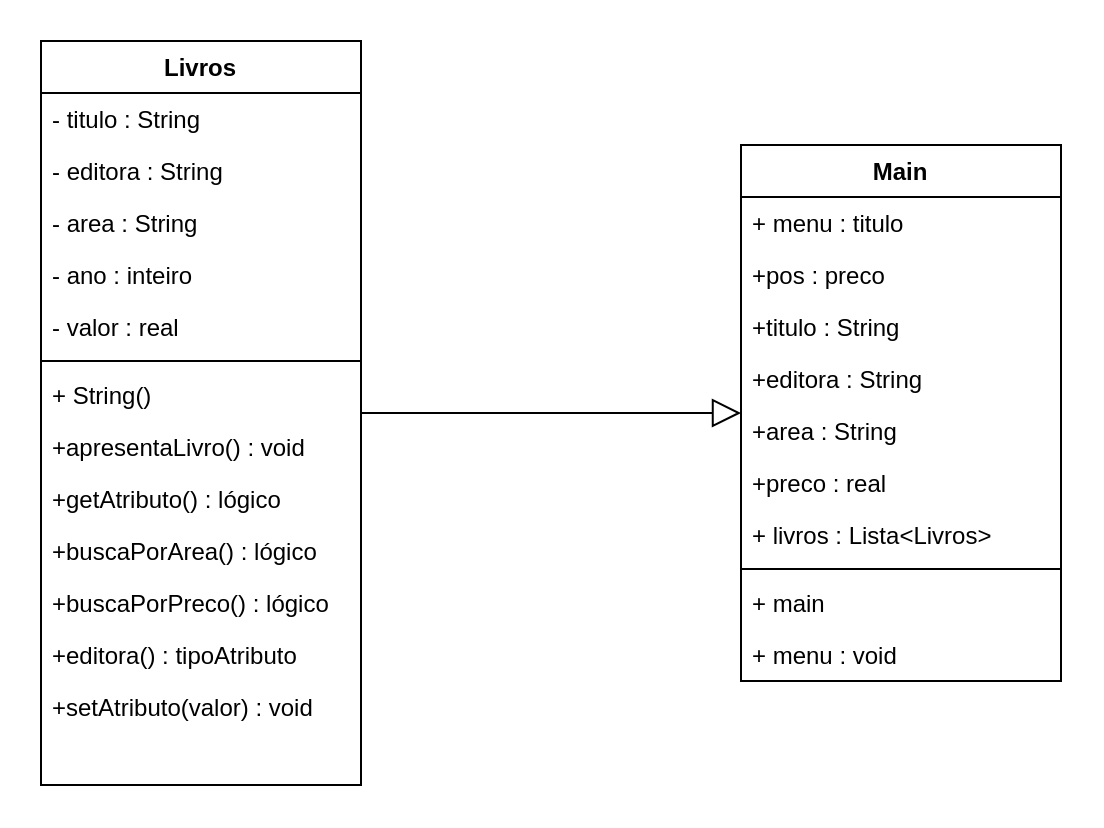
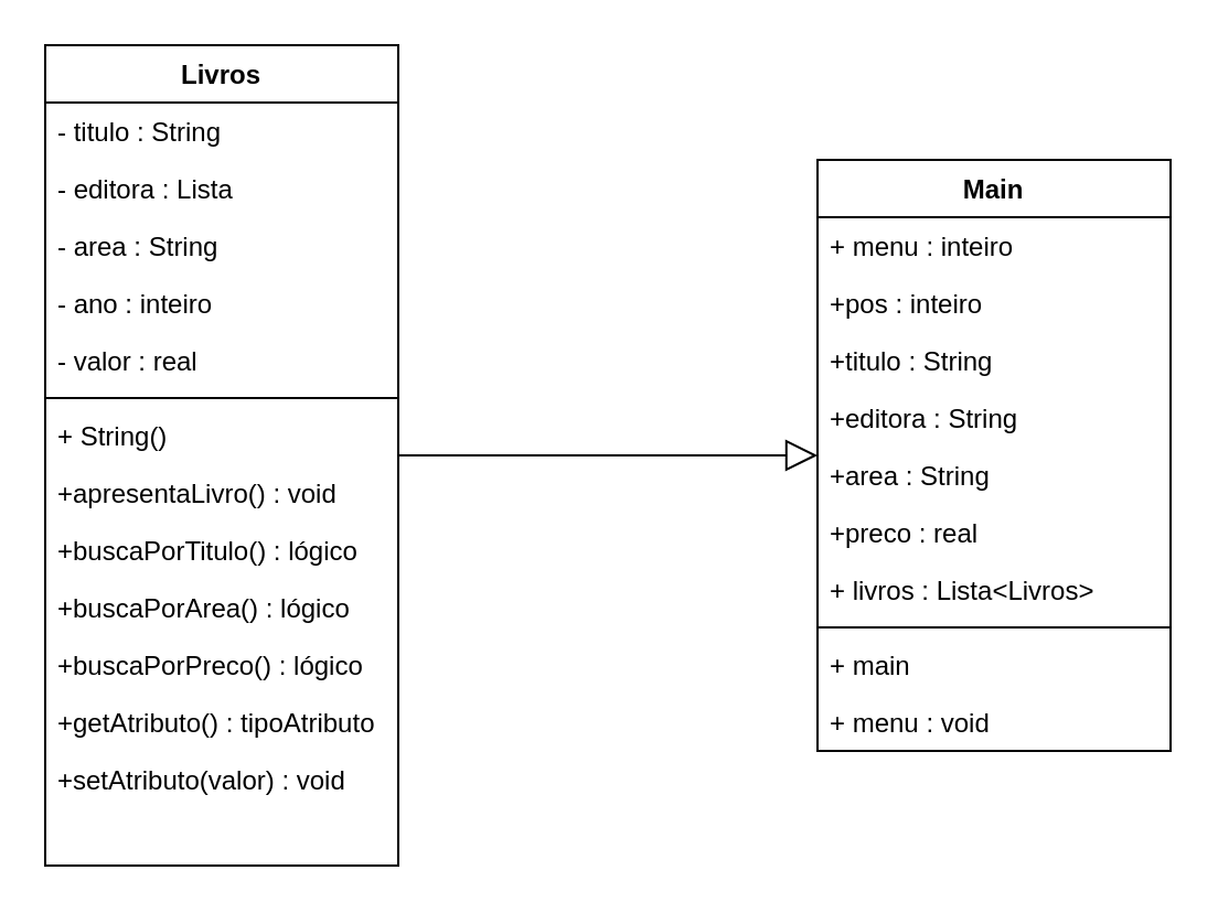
  <mxCell id="0" />
  <mxCell id="1" parent="0" />
  <mxCell id="2" value="Livros" style="swimlane;fontStyle=1;align=center;verticalAlign=top;childLayout=stackLayout;horizontal=1;startSize=26;horizontalStack=0;resizeParent=1;resizeParentMax=0;resizeLast=0;collapsible=1;marginBottom=0;" vertex="1" parent="1"><mxGeometry x="20" y="20" width="160" height="372" as="geometry" /></mxCell>
  <mxCell id="3" value="- titulo : String" style="text;strokeColor=none;fillColor=none;align=left;verticalAlign=top;spacingLeft=4;spacingRight=4;overflow=hidden;rotatable=0;points=[[0,0.5],[1,0.5]];portConstraint=eastwest;" vertex="1" parent="2"><mxGeometry y="26" width="160" height="26" as="geometry" /></mxCell>
- <mxCell id="4" value="- editora : String" style="text;strokeColor=none;fillColor=none;align=left;verticalAlign=top;spacingLeft=4;spacingRight=4;overflow=hidden;rotatable=0;points=[[0,0.5],[1,0.5]];portConstraint=eastwest;" vertex="1" parent="2"><mxGeometry y="52" width="160" height="26" as="geometry" /></mxCell>
+ <mxCell id="4" value="- editora : Lista" style="text;strokeColor=none;fillColor=none;align=left;verticalAlign=top;spacingLeft=4;spacingRight=4;overflow=hidden;rotatable=0;points=[[0,0.5],[1,0.5]];portConstraint=eastwest;" vertex="1" parent="2"><mxGeometry y="52" width="160" height="26" as="geometry" /></mxCell>
  <mxCell id="5" value="- area : String" style="text;strokeColor=none;fillColor=none;align=left;verticalAlign=top;spacingLeft=4;spacingRight=4;overflow=hidden;rotatable=0;points=[[0,0.5],[1,0.5]];portConstraint=eastwest;" vertex="1" parent="2"><mxGeometry y="78" width="160" height="26" as="geometry" /></mxCell>
  <mxCell id="6" value="- ano : inteiro" style="text;strokeColor=none;fillColor=none;align=left;verticalAlign=top;spacingLeft=4;spacingRight=4;overflow=hidden;rotatable=0;points=[[0,0.5],[1,0.5]];portConstraint=eastwest;" vertex="1" parent="2"><mxGeometry y="104" width="160" height="26" as="geometry" /></mxCell>
  <mxCell id="7" value="- valor : real" style="text;strokeColor=none;fillColor=none;align=left;verticalAlign=top;spacingLeft=4;spacingRight=4;overflow=hidden;rotatable=0;points=[[0,0.5],[1,0.5]];portConstraint=eastwest;" vertex="1" parent="2"><mxGeometry y="130" width="160" height="26" as="geometry" /></mxCell>
  <mxCell id="8" value="" style="line;strokeWidth=1;fillColor=none;align=left;verticalAlign=middle;spacingTop=-1;spacingLeft=3;spacingRight=3;rotatable=0;labelPosition=right;points=[];portConstraint=eastwest;" vertex="1" parent="2"><mxGeometry y="156" width="160" height="8" as="geometry" /></mxCell>
  <mxCell id="9" value="+ String() " style="text;strokeColor=none;fillColor=none;align=left;verticalAlign=top;spacingLeft=4;spacingRight=4;overflow=hidden;rotatable=0;points=[[0,0.5],[1,0.5]];portConstraint=eastwest;" vertex="1" parent="2"><mxGeometry y="164" width="160" height="26" as="geometry" /></mxCell>
  <mxCell id="10" value="+apresentaLivro() : void" style="text;strokeColor=none;fillColor=none;align=left;verticalAlign=top;spacingLeft=4;spacingRight=4;overflow=hidden;rotatable=0;points=[[0,0.5],[1,0.5]];portConstraint=eastwest;" vertex="1" parent="2"><mxGeometry y="190" width="160" height="26" as="geometry" /></mxCell>
- <mxCell id="11" value="+getAtributo() : lógico" style="text;strokeColor=none;fillColor=none;align=left;verticalAlign=top;spacingLeft=4;spacingRight=4;overflow=hidden;rotatable=0;points=[[0,0.5],[1,0.5]];portConstraint=eastwest;" vertex="1" parent="2"><mxGeometry y="216" width="160" height="26" as="geometry" /></mxCell>
+ <mxCell id="11" value="+buscaPorTitulo() : lógico" style="text;strokeColor=none;fillColor=none;align=left;verticalAlign=top;spacingLeft=4;spacingRight=4;overflow=hidden;rotatable=0;points=[[0,0.5],[1,0.5]];portConstraint=eastwest;" vertex="1" parent="2"><mxGeometry y="216" width="160" height="26" as="geometry" /></mxCell>
  <mxCell id="12" value="+buscaPorArea() : lógico" style="text;strokeColor=none;fillColor=none;align=left;verticalAlign=top;spacingLeft=4;spacingRight=4;overflow=hidden;rotatable=0;points=[[0,0.5],[1,0.5]];portConstraint=eastwest;" vertex="1" parent="2"><mxGeometry y="242" width="160" height="26" as="geometry" /></mxCell>
  <mxCell id="13" value="+buscaPorPreco() : lógico" style="text;strokeColor=none;fillColor=none;align=left;verticalAlign=top;spacingLeft=4;spacingRight=4;overflow=hidden;rotatable=0;points=[[0,0.5],[1,0.5]];portConstraint=eastwest;" vertex="1" parent="2"><mxGeometry y="268" width="160" height="26" as="geometry" /></mxCell>
- <mxCell id="14" value="+editora() : tipoAtributo" style="text;strokeColor=none;fillColor=none;align=left;verticalAlign=top;spacingLeft=4;spacingRight=4;overflow=hidden;rotatable=0;points=[[0,0.5],[1,0.5]];portConstraint=eastwest;" vertex="1" parent="2"><mxGeometry y="294" width="160" height="26" as="geometry" /></mxCell>
+ <mxCell id="14" value="+getAtributo() : tipoAtributo" style="text;strokeColor=none;fillColor=none;align=left;verticalAlign=top;spacingLeft=4;spacingRight=4;overflow=hidden;rotatable=0;points=[[0,0.5],[1,0.5]];portConstraint=eastwest;" vertex="1" parent="2"><mxGeometry y="294" width="160" height="26" as="geometry" /></mxCell>
  <mxCell id="15" value="+setAtributo(valor) : void" style="text;strokeColor=none;fillColor=none;align=left;verticalAlign=top;spacingLeft=4;spacingRight=4;overflow=hidden;rotatable=0;points=[[0,0.5],[1,0.5]];portConstraint=eastwest;" vertex="1" parent="2"><mxGeometry y="320" width="160" height="26" as="geometry" /></mxCell>
  <mxCell id="16" style="text;strokeColor=none;fillColor=none;align=left;verticalAlign=top;spacingLeft=4;spacingRight=4;overflow=hidden;rotatable=0;points=[[0,0.5],[1,0.5]];portConstraint=eastwest;" vertex="1" parent="2"><mxGeometry y="346" width="160" height="26" as="geometry" /></mxCell>
  <mxCell id="17" value="Main" style="swimlane;fontStyle=1;align=center;verticalAlign=top;childLayout=stackLayout;horizontal=1;startSize=26;horizontalStack=0;resizeParent=1;resizeParentMax=0;resizeLast=0;collapsible=1;marginBottom=0;" vertex="1" parent="1"><mxGeometry x="370" y="72" width="160" height="268" as="geometry" /></mxCell>
- <mxCell id="18" value="+ menu : titulo" style="text;strokeColor=none;fillColor=none;align=left;verticalAlign=top;spacingLeft=4;spacingRight=4;overflow=hidden;rotatable=0;points=[[0,0.5],[1,0.5]];portConstraint=eastwest;" vertex="1" parent="17"><mxGeometry y="26" width="160" height="26" as="geometry" /></mxCell>
- <mxCell id="19" value="+pos : preco" style="text;strokeColor=none;fillColor=none;align=left;verticalAlign=top;spacingLeft=4;spacingRight=4;overflow=hidden;rotatable=0;points=[[0,0.5],[1,0.5]];portConstraint=eastwest;" vertex="1" parent="17"><mxGeometry y="52" width="160" height="26" as="geometry" /></mxCell>
+ <mxCell id="18" value="+ menu : inteiro" style="text;strokeColor=none;fillColor=none;align=left;verticalAlign=top;spacingLeft=4;spacingRight=4;overflow=hidden;rotatable=0;points=[[0,0.5],[1,0.5]];portConstraint=eastwest;" vertex="1" parent="17"><mxGeometry y="26" width="160" height="26" as="geometry" /></mxCell>
+ <mxCell id="19" value="+pos : inteiro" style="text;strokeColor=none;fillColor=none;align=left;verticalAlign=top;spacingLeft=4;spacingRight=4;overflow=hidden;rotatable=0;points=[[0,0.5],[1,0.5]];portConstraint=eastwest;" vertex="1" parent="17"><mxGeometry y="52" width="160" height="26" as="geometry" /></mxCell>
  <mxCell id="20" value="+titulo : String" style="text;strokeColor=none;fillColor=none;align=left;verticalAlign=top;spacingLeft=4;spacingRight=4;overflow=hidden;rotatable=0;points=[[0,0.5],[1,0.5]];portConstraint=eastwest;" vertex="1" parent="17"><mxGeometry y="78" width="160" height="26" as="geometry" /></mxCell>
  <mxCell id="21" value="+editora : String" style="text;strokeColor=none;fillColor=none;align=left;verticalAlign=top;spacingLeft=4;spacingRight=4;overflow=hidden;rotatable=0;points=[[0,0.5],[1,0.5]];portConstraint=eastwest;" vertex="1" parent="17"><mxGeometry y="104" width="160" height="26" as="geometry" /></mxCell>
  <mxCell id="22" value="+area : String" style="text;strokeColor=none;fillColor=none;align=left;verticalAlign=top;spacingLeft=4;spacingRight=4;overflow=hidden;rotatable=0;points=[[0,0.5],[1,0.5]];portConstraint=eastwest;" vertex="1" parent="17"><mxGeometry y="130" width="160" height="26" as="geometry" /></mxCell>
  <mxCell id="23" value="+preco : real" style="text;strokeColor=none;fillColor=none;align=left;verticalAlign=top;spacingLeft=4;spacingRight=4;overflow=hidden;rotatable=0;points=[[0,0.5],[1,0.5]];portConstraint=eastwest;" vertex="1" parent="17"><mxGeometry y="156" width="160" height="26" as="geometry" /></mxCell>
  <mxCell id="24" value="+ livros : Lista&lt;Livros&gt;" style="text;strokeColor=none;fillColor=none;align=left;verticalAlign=top;spacingLeft=4;spacingRight=4;overflow=hidden;rotatable=0;points=[[0,0.5],[1,0.5]];portConstraint=eastwest;" vertex="1" parent="17"><mxGeometry y="182" width="160" height="26" as="geometry" /></mxCell>
  <mxCell id="25" value="" style="line;strokeWidth=1;fillColor=none;align=left;verticalAlign=middle;spacingTop=-1;spacingLeft=3;spacingRight=3;rotatable=0;labelPosition=right;points=[];portConstraint=eastwest;" vertex="1" parent="17"><mxGeometry y="208" width="160" height="8" as="geometry" /></mxCell>
  <mxCell id="26" value="+ main" style="text;strokeColor=none;fillColor=none;align=left;verticalAlign=top;spacingLeft=4;spacingRight=4;overflow=hidden;rotatable=0;points=[[0,0.5],[1,0.5]];portConstraint=eastwest;" vertex="1" parent="17"><mxGeometry y="216" width="160" height="26" as="geometry" /></mxCell>
  <mxCell id="27" value="+ menu : void" style="text;strokeColor=none;fillColor=none;align=left;verticalAlign=top;spacingLeft=4;spacingRight=4;overflow=hidden;rotatable=0;points=[[0,0.5],[1,0.5]];portConstraint=eastwest;" vertex="1" parent="17"><mxGeometry y="242" width="160" height="26" as="geometry" /></mxCell>
  <mxCell id="28" value="" style="endArrow=block;dashed=0;endFill=0;endSize=12;html=1;rounded=0;" edge="1" parent="1" source="2" target="17"><mxGeometry width="160" relative="1" as="geometry"><mxPoint x="230" y="260" as="sourcePoint" /><mxPoint x="390" y="260" as="targetPoint" /></mxGeometry></mxCell>
